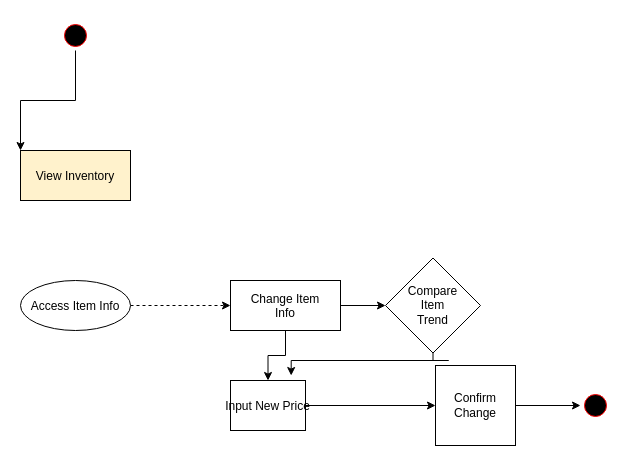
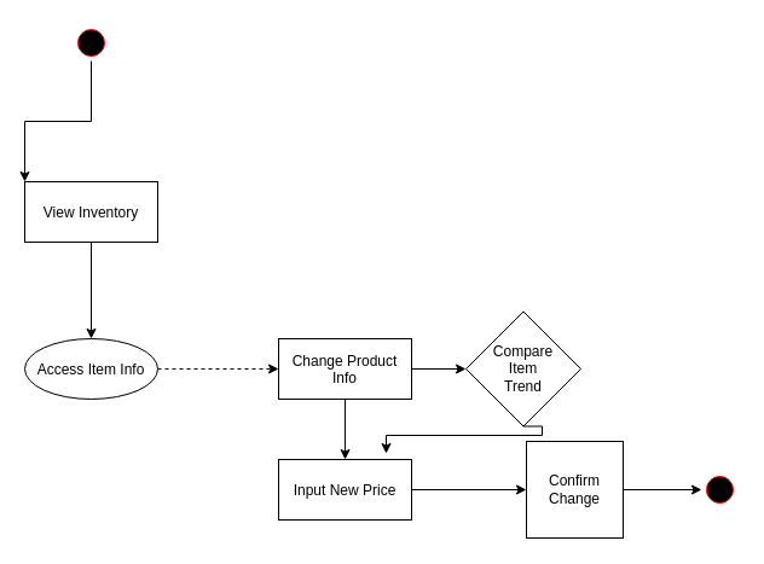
  <mxCell id="0" />
  <mxCell id="1" parent="0" />
  <mxCell id="2" value="" style="edgeStyle=orthogonalEdgeStyle;rounded=0;orthogonalLoop=1;jettySize=auto;html=1;dashed=1;" parent="1" source="15" target="7" edge="1"><mxGeometry relative="1" as="geometry" /></mxCell>
  <mxCell id="3" value="" style="edgeStyle=orthogonalEdgeStyle;rounded=0;orthogonalLoop=1;jettySize=auto;html=1;entryX=0;entryY=0;entryDx=0;entryDy=0;" parent="1" source="4" target="14" edge="1"><mxGeometry relative="1" as="geometry"><mxPoint x="75" y="145" as="targetPoint" /></mxGeometry></mxCell>
  <mxCell id="4" value="" style="ellipse;shape=startState;fillColor=#000000;strokeColor=#ff0000;" parent="1" vertex="1"><mxGeometry x="60" y="20" width="30" height="30" as="geometry" /></mxCell>
  <mxCell id="5" value="" style="edgeStyle=orthogonalEdgeStyle;rounded=0;orthogonalLoop=1;jettySize=auto;html=1;" parent="1" source="7" target="10" edge="1"><mxGeometry relative="1" as="geometry" /></mxCell>
  <mxCell id="6" value="" style="edgeStyle=orthogonalEdgeStyle;rounded=0;orthogonalLoop=1;jettySize=auto;html=1;" parent="1" source="7" target="17" edge="1"><mxGeometry relative="1" as="geometry" /></mxCell>
- <mxCell id="7" value="Change Item&#10;Info" style="" parent="1" vertex="1"><mxGeometry x="230" y="280" width="110" height="50" as="geometry" /></mxCell>
+ <mxCell id="7" value="Change Product&#10;Info" style="" parent="1" vertex="1"><mxGeometry x="230" y="280" width="110" height="50" as="geometry" /></mxCell>
  <mxCell id="8" value="" style="ellipse;shape=startState;fillColor=#000000;strokeColor=#ff0000;" parent="1" vertex="1"><mxGeometry x="580" y="390" width="30" height="30" as="geometry" /></mxCell>
  <mxCell id="9" value="" style="edgeStyle=orthogonalEdgeStyle;rounded=0;orthogonalLoop=1;jettySize=auto;html=1;" parent="1" source="10" target="12" edge="1"><mxGeometry relative="1" as="geometry" /></mxCell>
- <mxCell id="10" value="Input New Price" style="fillColor=rgb(255, 255, 255);strokeColor=rgb(0, 0, 0);fontColor=rgb(0, 0, 0);" parent="1" vertex="1"><mxGeometry x="230" y="380" width="75" height="50" as="geometry" /></mxCell>
+ <mxCell id="10" value="Input New Price" style="fillColor=rgb(255, 255, 255);strokeColor=rgb(0, 0, 0);fontColor=rgb(0, 0, 0);" parent="1" vertex="1"><mxGeometry x="230" y="380" width="110" height="50" as="geometry" /></mxCell>
  <mxCell id="11" style="edgeStyle=orthogonalEdgeStyle;rounded=0;orthogonalLoop=1;jettySize=auto;html=1;exitX=1;exitY=0.5;exitDx=0;exitDy=0;" parent="1" source="12" target="8" edge="1"><mxGeometry relative="1" as="geometry" /></mxCell>
  <mxCell id="12" value="&lt;div&gt;Confirm&lt;/div&gt;&lt;div&gt;Change&lt;br&gt;&lt;/div&gt;" style="whiteSpace=wrap;html=1;fillColor=rgb(255, 255, 255);strokeColor=rgb(0, 0, 0);fontColor=rgb(0, 0, 0);rounded=0;" parent="1" vertex="1"><mxGeometry x="435" y="365" width="80" height="80" as="geometry" /></mxCell>
- <mxCell id="14" value="View Inventory" style="fillColor=#fff2cc;" parent="1" vertex="1"><mxGeometry x="20" y="150" width="110" height="50" as="geometry" /></mxCell>
+ <mxCell id="13" value="" style="edgeStyle=orthogonalEdgeStyle;rounded=0;orthogonalLoop=1;jettySize=auto;html=1;" parent="1" source="14" target="15" edge="1"><mxGeometry relative="1" as="geometry" /></mxCell>
+ <mxCell id="14" value="View Inventory" style="" parent="1" vertex="1"><mxGeometry x="20" y="150" width="110" height="50" as="geometry" /></mxCell>
  <mxCell id="15" value="Access Item Info" style="ellipse;fillColor=rgb(255, 255, 255);strokeColor=rgb(0, 0, 0);fontColor=rgb(0, 0, 0);" parent="1" vertex="1"><mxGeometry x="20" y="280" width="110" height="50" as="geometry" /></mxCell>
  <mxCell id="16" style="edgeStyle=orthogonalEdgeStyle;rounded=0;orthogonalLoop=1;jettySize=auto;html=1;exitX=0.5;exitY=1;exitDx=0;exitDy=0;entryX=0.809;entryY=-0.1;entryDx=0;entryDy=0;entryPerimeter=0;" parent="1" source="17" target="10" edge="1"><mxGeometry relative="1" as="geometry"><Array as="points"><mxPoint x="448" y="360" /><mxPoint x="319" y="360" /></Array></mxGeometry></mxCell>
  <mxCell id="17" value="&lt;div&gt;Compare &lt;br&gt;&lt;/div&gt;&lt;div&gt;Item&lt;/div&gt;&lt;div&gt;Trend&lt;br&gt;&lt;/div&gt;" style="rhombus;whiteSpace=wrap;html=1;fillColor=rgb(255, 255, 255);strokeColor=rgb(0, 0, 0);fontColor=rgb(0, 0, 0);" parent="1" vertex="1"><mxGeometry x="385" y="257.5" width="95" height="95" as="geometry" /></mxCell>
